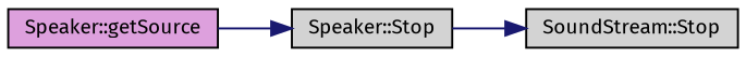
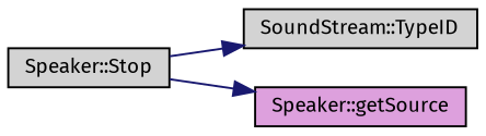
  digraph {
    fontname="Fira Sans"
    rankdir=LR
    node [color=black fillcolor=lightgrey fontname="Fira Sans" fontsize=10 shape=record style=filled]
    edge [color=midnightblue fontname="Fira Sans" fontsize=10 labelfontname=Helvetica labelfontsize=10 style=solid]
    n1 [fontcolor=black height=0.2 label="Speaker::Stop" width=0.4]
-   n2 [height=0.2 label="SoundStream::Stop" width=0.4]
+   n2 [height=0.2 label="SoundStream::TypeID" width=0.4]
    n3 [fillcolor=plum height=0.2 label="Speaker::getSource" width=0.4]
    n1 -> n2
-   n3 -> n1
+   n1 -> n3
  }
